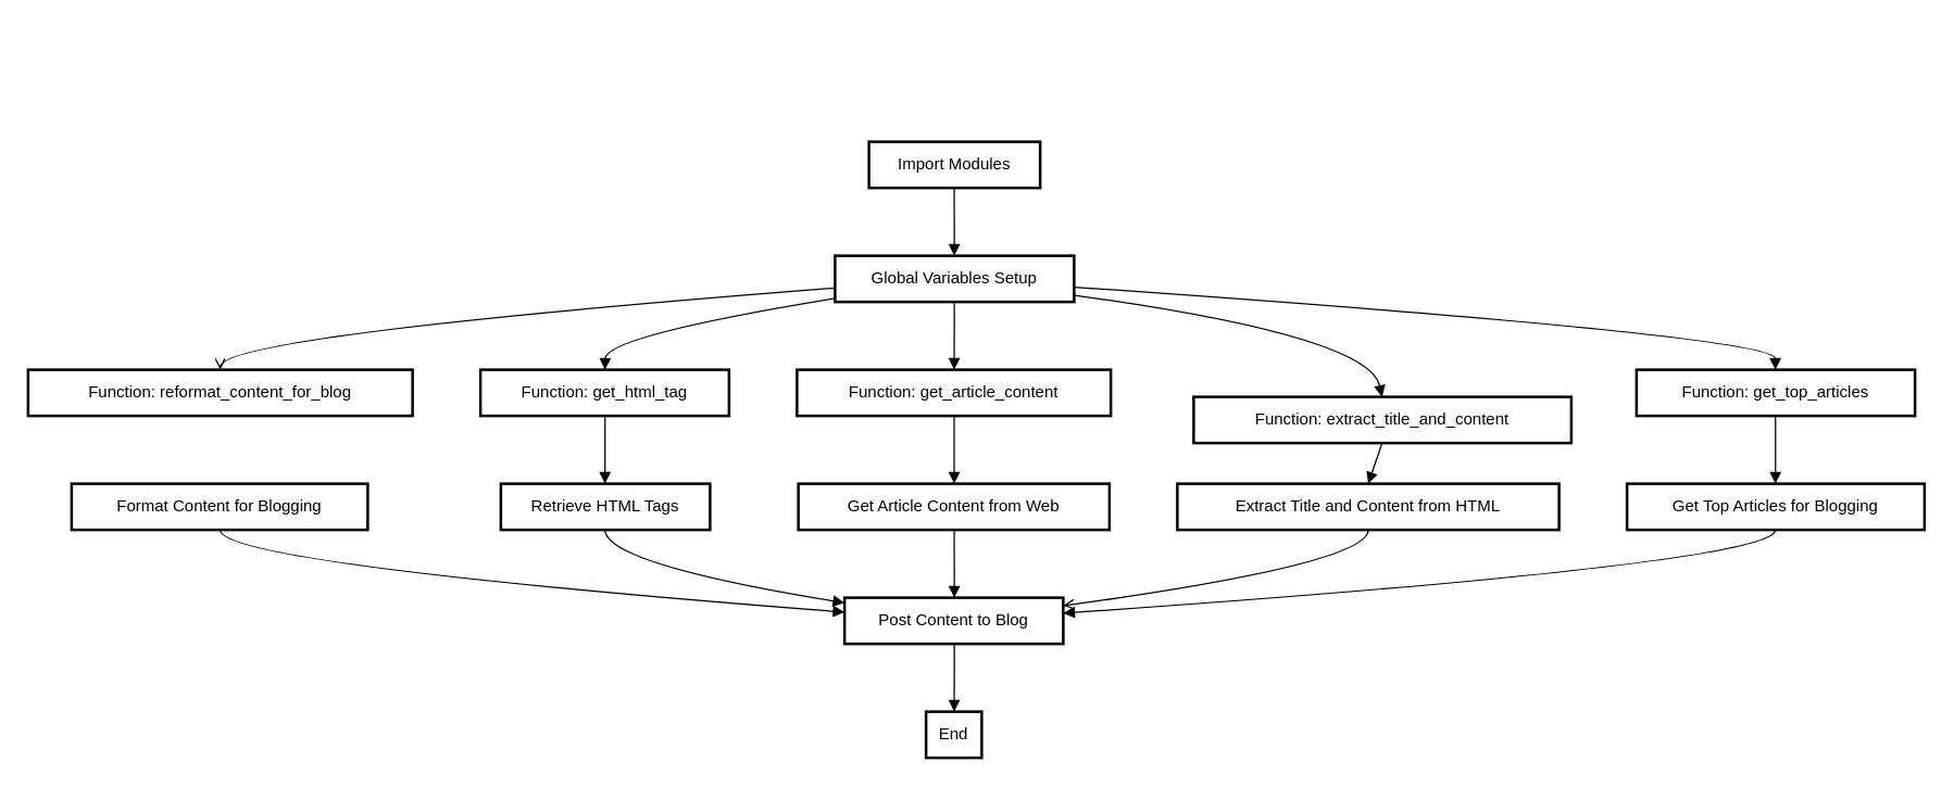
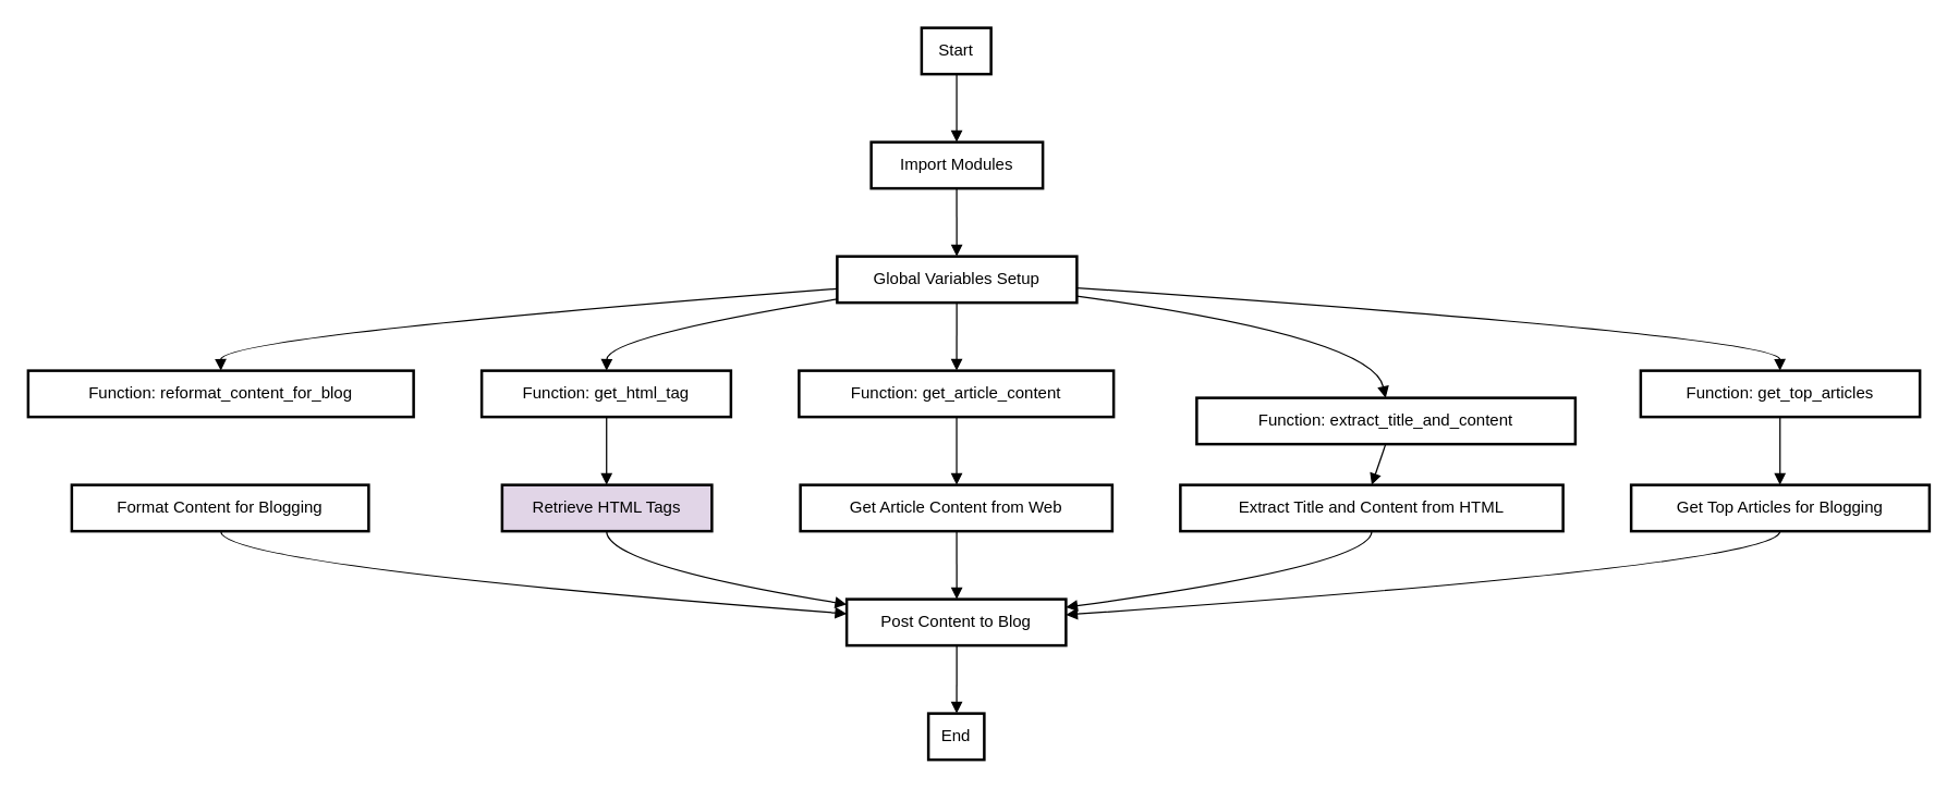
  <mxCell id="0" />
  <mxCell id="1" parent="0" />
+ <mxCell id="2" value="Start" style="whiteSpace=wrap;strokeWidth=2;" vertex="1" parent="1"><mxGeometry x="676" y="20" width="51" height="34" as="geometry" /></mxCell>
  <mxCell id="3" value="Import Modules" style="whiteSpace=wrap;strokeWidth=2;" vertex="1" parent="1"><mxGeometry x="639" y="104" width="126" height="34" as="geometry" /></mxCell>
  <mxCell id="4" value="Global Variables Setup" style="whiteSpace=wrap;strokeWidth=2;" vertex="1" parent="1"><mxGeometry x="614" y="188" width="176" height="34" as="geometry" /></mxCell>
  <mxCell id="5" value="Function: reformat_content_for_blog" style="whiteSpace=wrap;strokeWidth=2;" vertex="1" parent="1"><mxGeometry x="20" y="272" width="283" height="34" as="geometry" /></mxCell>
  <mxCell id="6" value="Function: get_html_tag" style="whiteSpace=wrap;strokeWidth=2;" vertex="1" parent="1"><mxGeometry x="353" y="272" width="183" height="34" as="geometry" /></mxCell>
  <mxCell id="7" value="Function: get_article_content" style="whiteSpace=wrap;strokeWidth=2;" vertex="1" parent="1"><mxGeometry x="586" y="272" width="231" height="34" as="geometry" /></mxCell>
  <mxCell id="8" value="Function: extract_title_and_content" style="whiteSpace=wrap;strokeWidth=2;" vertex="1" parent="1"><mxGeometry x="878" y="292" width="278" height="34" as="geometry" /></mxCell>
  <mxCell id="9" value="Function: get_top_articles" style="whiteSpace=wrap;strokeWidth=2;" vertex="1" parent="1"><mxGeometry x="1204" y="272" width="205" height="34" as="geometry" /></mxCell>
  <mxCell id="10" value="Format Content for Blogging" style="whiteSpace=wrap;strokeWidth=2;" vertex="1" parent="1"><mxGeometry x="52" y="356" width="218" height="34" as="geometry" /></mxCell>
- <mxCell id="11" value="Retrieve HTML Tags" style="whiteSpace=wrap;strokeWidth=2;" vertex="1" parent="1"><mxGeometry x="368" y="356" width="154" height="34" as="geometry" /></mxCell>
+ <mxCell id="11" value="Retrieve HTML Tags" style="whiteSpace=wrap;strokeWidth=2;fillColor=#e1d5e7;" vertex="1" parent="1"><mxGeometry x="368" y="356" width="154" height="34" as="geometry" /></mxCell>
  <mxCell id="12" value="Get Article Content from Web" style="whiteSpace=wrap;strokeWidth=2;" vertex="1" parent="1"><mxGeometry x="587" y="356" width="229" height="34" as="geometry" /></mxCell>
  <mxCell id="13" value="Extract Title and Content from HTML" style="whiteSpace=wrap;strokeWidth=2;" vertex="1" parent="1"><mxGeometry x="866" y="356" width="281" height="34" as="geometry" /></mxCell>
  <mxCell id="14" value="Get Top Articles for Blogging" style="whiteSpace=wrap;strokeWidth=2;" vertex="1" parent="1"><mxGeometry x="1197" y="356" width="219" height="34" as="geometry" /></mxCell>
  <mxCell id="15" value="Post Content to Blog" style="whiteSpace=wrap;strokeWidth=2;" vertex="1" parent="1"><mxGeometry x="621" y="440" width="161" height="34" as="geometry" /></mxCell>
  <mxCell id="16" value="End" style="whiteSpace=wrap;strokeWidth=2;" vertex="1" parent="1"><mxGeometry x="681" y="524" width="41" height="34" as="geometry" /></mxCell>
+ <mxCell id="17" value="" style="curved=1;startArrow=none;endArrow=block;exitX=0.505;exitY=1;entryX=0.498;entryY=0;rounded=0;" edge="1" parent="1" source="2" target="3"><mxGeometry relative="1" as="geometry"><Array as="points" /></mxGeometry></mxCell>
  <mxCell id="18" value="" style="curved=1;startArrow=none;endArrow=block;exitX=0.498;exitY=1;entryX=0.499;entryY=0;rounded=0;" edge="1" parent="1" source="3" target="4"><mxGeometry relative="1" as="geometry"><Array as="points" /></mxGeometry></mxCell>
- <mxCell id="19" value="" style="curved=1;startArrow=none;endArrow=open;exitX=-0.001;exitY=0.701;entryX=0.5;entryY=0;rounded=0;" edge="1" parent="1" source="4" target="5"><mxGeometry relative="1" as="geometry"><Array as="points"><mxPoint x="161" y="247" /></Array></mxGeometry></mxCell>
+ <mxCell id="19" value="" style="curved=1;startArrow=none;endArrow=block;exitX=-0.001;exitY=0.701;entryX=0.5;entryY=0;rounded=0;" edge="1" parent="1" source="4" target="5"><mxGeometry relative="1" as="geometry"><Array as="points"><mxPoint x="161" y="247" /></Array></mxGeometry></mxCell>
  <mxCell id="20" value="" style="curved=1;startArrow=none;endArrow=block;exitX=-0.001;exitY=0.923;entryX=0.501;entryY=0;rounded=0;" edge="1" parent="1" source="4" target="6"><mxGeometry relative="1" as="geometry"><Array as="points"><mxPoint x="445" y="247" /></Array></mxGeometry></mxCell>
  <mxCell id="21" value="" style="curved=1;startArrow=none;endArrow=block;exitX=0.499;exitY=1;entryX=0.501;entryY=0;rounded=0;" edge="1" parent="1" source="4" target="7"><mxGeometry relative="1" as="geometry"><Array as="points" /></mxGeometry></mxCell>
  <mxCell id="22" value="" style="curved=1;startArrow=none;endArrow=block;exitX=0.998;exitY=0.856;entryX=0.499;entryY=0;rounded=0;" edge="1" parent="1" source="4" target="8"><mxGeometry relative="1" as="geometry"><Array as="points"><mxPoint x="1007" y="247" /></Array></mxGeometry></mxCell>
  <mxCell id="23" value="" style="curved=1;startArrow=none;endArrow=block;exitX=0.998;exitY=0.68;entryX=0.499;entryY=0;rounded=0;" edge="1" parent="1" source="4" target="9"><mxGeometry relative="1" as="geometry"><Array as="points"><mxPoint x="1306" y="247" /></Array></mxGeometry></mxCell>
  <mxCell id="24" value="" style="curved=1;startArrow=none;endArrow=block;exitX=0.501;exitY=1;entryX=0.498;entryY=0;rounded=0;" edge="1" parent="1" source="6" target="11"><mxGeometry relative="1" as="geometry"><Array as="points" /></mxGeometry></mxCell>
  <mxCell id="25" value="" style="curved=1;startArrow=none;endArrow=block;exitX=0.501;exitY=1;entryX=0.501;entryY=0;rounded=0;" edge="1" parent="1" source="7" target="12"><mxGeometry relative="1" as="geometry"><Array as="points" /></mxGeometry></mxCell>
  <mxCell id="26" value="" style="curved=1;startArrow=none;endArrow=block;exitX=0.499;exitY=1;entryX=0.5;entryY=0;rounded=0;" edge="1" parent="1" source="8" target="13"><mxGeometry relative="1" as="geometry"><Array as="points" /></mxGeometry></mxCell>
  <mxCell id="27" value="" style="curved=1;startArrow=none;endArrow=block;exitX=0.499;exitY=1;entryX=0.499;entryY=0;rounded=0;" edge="1" parent="1" source="9" target="14"><mxGeometry relative="1" as="geometry"><Array as="points" /></mxGeometry></mxCell>
  <mxCell id="28" value="" style="curved=1;startArrow=none;endArrow=block;exitX=0.502;exitY=1;entryX=0.0;entryY=0.315;rounded=0;" edge="1" parent="1" source="10" target="15"><mxGeometry relative="1" as="geometry"><Array as="points"><mxPoint x="161" y="415" /></Array></mxGeometry></mxCell>
  <mxCell id="29" value="" style="curved=1;startArrow=none;endArrow=block;exitX=0.498;exitY=1;entryX=0.0;entryY=0.112;rounded=0;" edge="1" parent="1" source="11" target="15"><mxGeometry relative="1" as="geometry"><Array as="points"><mxPoint x="445" y="415" /></Array></mxGeometry></mxCell>
  <mxCell id="30" value="" style="curved=1;startArrow=none;endArrow=block;exitX=0.501;exitY=1;entryX=0.502;entryY=0;rounded=0;" edge="1" parent="1" source="12" target="15"><mxGeometry relative="1" as="geometry"><Array as="points" /></mxGeometry></mxCell>
- <mxCell id="31" value="" style="curved=1;startArrow=none;endArrow=open;exitX=0.5;exitY=1;entryX=1.003;entryY=0.173;rounded=0;" edge="1" parent="1" source="13" target="15"><mxGeometry relative="1" as="geometry"><Array as="points"><mxPoint x="1007" y="415" /></Array></mxGeometry></mxCell>
+ <mxCell id="31" value="" style="curved=1;startArrow=none;endArrow=block;exitX=0.5;exitY=1;entryX=1.003;entryY=0.173;rounded=0;" edge="1" parent="1" source="13" target="15"><mxGeometry relative="1" as="geometry"><Array as="points"><mxPoint x="1007" y="415" /></Array></mxGeometry></mxCell>
  <mxCell id="32" value="" style="curved=1;startArrow=none;endArrow=block;exitX=0.499;exitY=1;entryX=1.003;entryY=0.335;rounded=0;" edge="1" parent="1" source="14" target="15"><mxGeometry relative="1" as="geometry"><Array as="points"><mxPoint x="1306" y="415" /></Array></mxGeometry></mxCell>
  <mxCell id="33" value="" style="curved=1;startArrow=none;endArrow=block;exitX=0.502;exitY=1;entryX=0.506;entryY=0;rounded=0;" edge="1" parent="1" source="15" target="16"><mxGeometry relative="1" as="geometry"><Array as="points" /></mxGeometry></mxCell>
